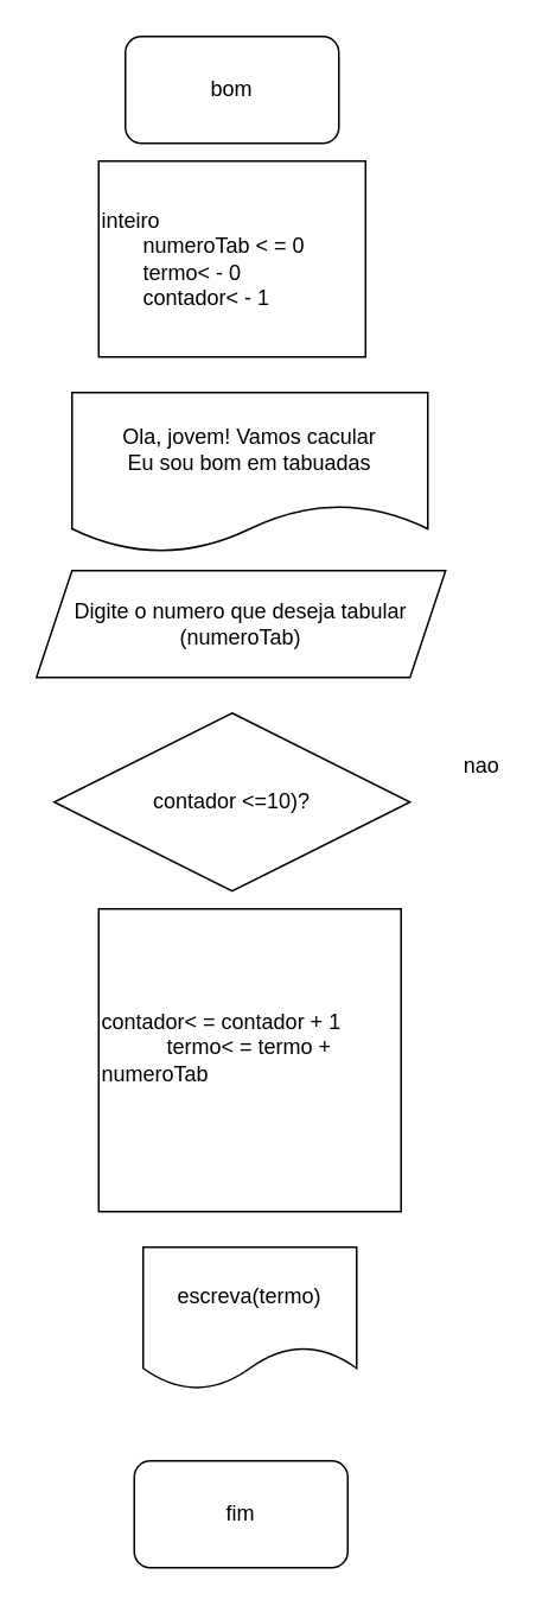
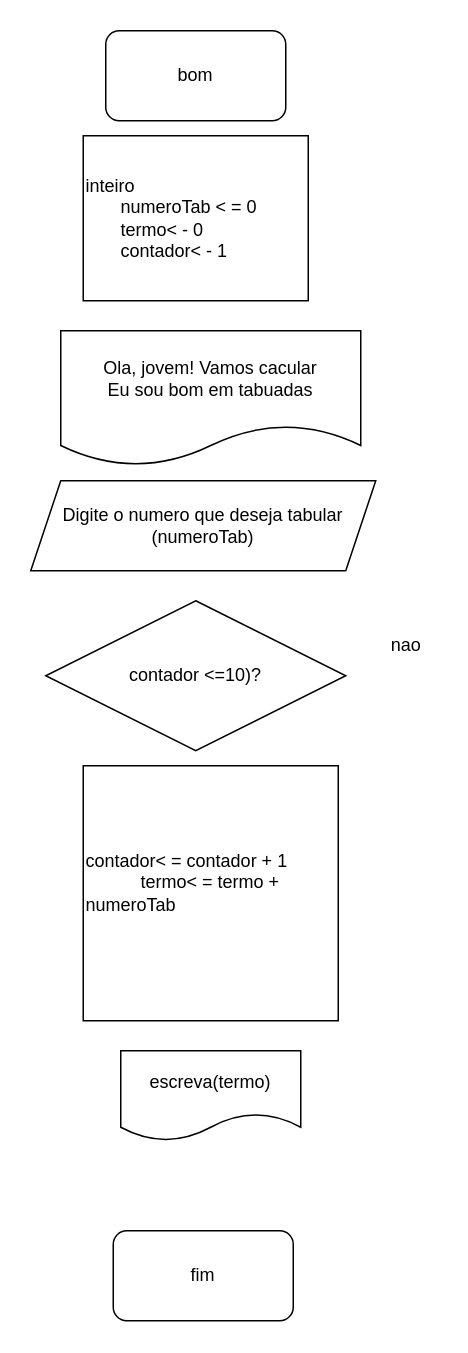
  <mxCell id="0" />
  <mxCell id="1" parent="0" />
  <mxCell id="2" value="bom" style="rounded=1;whiteSpace=wrap;html=1;" vertex="1" parent="1"><mxGeometry x="70" y="20" width="120" height="60" as="geometry" /></mxCell>
  <mxCell id="3" value="fim" style="rounded=1;whiteSpace=wrap;html=1;" vertex="1" parent="1"><mxGeometry x="75" y="820" width="120" height="60" as="geometry" /></mxCell>
  <mxCell id="4" value="inteiro &lt;br&gt;&amp;nbsp; &amp;nbsp; &amp;nbsp;&amp;nbsp; numeroTab &amp;lt; = 0&lt;br&gt;&amp;nbsp; &amp;nbsp; &amp;nbsp; &amp;nbsp;termo&amp;lt; - 0&lt;br&gt;&amp;nbsp; &amp;nbsp; &amp;nbsp; &amp;nbsp;contador&amp;lt; - 1" style="rounded=0;whiteSpace=wrap;html=1;align=left;" vertex="1" parent="1"><mxGeometry x="55" y="90" width="150" height="110" as="geometry" /></mxCell>
  <mxCell id="5" value="Ola, jovem! Vamos cacular&lt;br&gt;Eu sou bom em tabuadas" style="shape=document;whiteSpace=wrap;html=1;boundedLbl=1;" vertex="1" parent="1"><mxGeometry x="40" y="220" width="200" height="90" as="geometry" /></mxCell>
  <mxCell id="6" value="Digite o numero que deseja tabular&lt;br&gt;(numeroTab)" style="shape=parallelogram;perimeter=parallelogramPerimeter;whiteSpace=wrap;html=1;fixedSize=1;" vertex="1" parent="1"><mxGeometry y="320" width="230" height="60" as="geometry" x="20" /></mxCell>
  <mxCell id="7" value="contador &amp;lt;=10)?" style="rhombus;whiteSpace=wrap;html=1;" vertex="1" parent="1"><mxGeometry x="30" y="400" width="200" height="100" as="geometry" /></mxCell>
  <mxCell id="8" value="nao" style="text;html=1;align=center;verticalAlign=middle;resizable=0;points=[];autosize=1;strokeColor=none;fillColor=none;" vertex="1" parent="1"><mxGeometry x="250" y="420" width="40" height="20" as="geometry" /></mxCell>
  <mxCell id="9" value="contador&amp;lt; = contador + 1&lt;br&gt;&amp;nbsp; &amp;nbsp; &amp;nbsp; &amp;nbsp; &amp;nbsp; &amp;nbsp;termo&amp;lt; = termo + numeroTab&lt;br&gt;&amp;nbsp; &amp;nbsp; &amp;nbsp; &amp;nbsp; &amp;nbsp;&amp;nbsp;" style="whiteSpace=wrap;html=1;aspect=fixed;align=left;" vertex="1" parent="1"><mxGeometry x="55" y="510" width="170" height="170" as="geometry" /></mxCell>
- <mxCell id="10" value="escreva(termo)&lt;br&gt;" style="shape=document;whiteSpace=wrap;html=1;boundedLbl=1;" vertex="1" parent="1"><mxGeometry x="80" y="700" width="120" height="80" as="geometry" /></mxCell>
+ <mxCell id="10" value="escreva(termo)&lt;br&gt;" style="shape=document;whiteSpace=wrap;html=1;boundedLbl=1;" vertex="1" parent="1"><mxGeometry x="80" y="700" width="120" height="60" as="geometry" /></mxCell>
